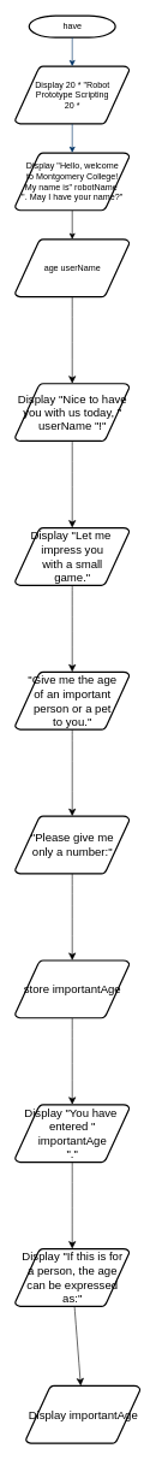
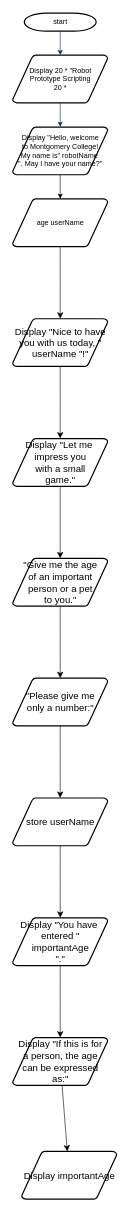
  <mxCell id="0" />
  <mxCell id="1" parent="0" />
- <mxCell id="2" value="have" style="shape=mxgraph.flowchart.terminator;strokeWidth=2;gradientColor=none;gradientDirection=north;fontStyle=0;html=1;" parent="1" vertex="1"><mxGeometry x="40" y="20" width="120" height="30" as="geometry" /></mxCell>
+ <mxCell id="2" value="start" style="shape=mxgraph.flowchart.terminator;strokeWidth=2;gradientColor=none;gradientDirection=north;fontStyle=0;html=1;" parent="1" vertex="1"><mxGeometry x="40" y="20" width="120" height="30" as="geometry" /></mxCell>
  <mxCell id="3" value="Display 20 * &quot;Robot&lt;br&gt;Prototype Scripting&lt;br&gt;20 *" style="shape=mxgraph.flowchart.data;strokeWidth=2;gradientColor=none;gradientDirection=north;fontStyle=0;html=1;" parent="1" vertex="1"><mxGeometry x="20.5" y="90" width="159" height="80" as="geometry" /></mxCell>
  <mxCell id="4" value="" style="edgeStyle=none;curved=1;rounded=0;orthogonalLoop=1;jettySize=auto;html=1;fontSize=12;startSize=8;endSize=8;" edge="1" parent="1" source="5" target="11"><mxGeometry relative="1" as="geometry" /></mxCell>
  <mxCell id="5" value="age userName" style="shape=mxgraph.flowchart.data;strokeWidth=2;gradientColor=none;gradientDirection=north;fontStyle=0;html=1;" parent="1" vertex="1"><mxGeometry x="20.5" y="330" width="159" height="80" as="geometry" /></mxCell>
  <mxCell id="6" style="edgeStyle=orthogonalEdgeStyle;rounded=0;orthogonalLoop=1;jettySize=auto;html=1;entryX=0.5;entryY=0;entryDx=0;entryDy=0;entryPerimeter=0;" parent="1" source="7" target="5" edge="1"><mxGeometry relative="1" as="geometry" /></mxCell>
  <mxCell id="7" value="Display &quot;Hello, welcome&lt;br&gt;to Montgomery College!&lt;br&gt;My name is&quot; robotName&amp;nbsp;&lt;br&gt;&quot;. May I have your name?&quot;" style="shape=mxgraph.flowchart.data;strokeWidth=2;gradientColor=none;gradientDirection=north;fontStyle=0;html=1;" parent="1" vertex="1"><mxGeometry x="20.5" y="210" width="159" height="80" as="geometry" /></mxCell>
  <mxCell id="8" style="fontStyle=1;strokeColor=#003366;strokeWidth=1;html=1;" parent="1" source="2" target="3" edge="1"><mxGeometry relative="1" as="geometry" /></mxCell>
  <mxCell id="9" style="fontStyle=1;strokeColor=#003366;strokeWidth=1;html=1;" parent="1" source="3" target="7" edge="1"><mxGeometry relative="1" as="geometry" /></mxCell>
  <mxCell id="10" value="" style="edgeStyle=none;curved=1;rounded=0;orthogonalLoop=1;jettySize=auto;html=1;fontSize=12;startSize=8;endSize=8;" edge="1" parent="1" source="11" target="13"><mxGeometry relative="1" as="geometry" /></mxCell>
  <mxCell id="11" value="Display &quot;Nice to have&lt;br&gt;you with us today, &quot;&lt;br&gt;userName &quot;!&quot;" style="shape=mxgraph.flowchart.data;strokeWidth=2;gradientColor=none;gradientDirection=north;fontStyle=0;html=1;fontSize=16;" vertex="1" parent="1"><mxGeometry x="20.5" y="530" width="159" height="80" as="geometry" /></mxCell>
  <mxCell id="12" value="" style="edgeStyle=none;curved=1;rounded=0;orthogonalLoop=1;jettySize=auto;html=1;fontSize=12;startSize=8;endSize=8;" edge="1" parent="1" source="13" target="15"><mxGeometry relative="1" as="geometry" /></mxCell>
  <mxCell id="13" value="Display &quot;Let me&amp;nbsp;&lt;br&gt;impress you&lt;br&gt;with a small&lt;br&gt;game.&quot;" style="shape=mxgraph.flowchart.data;strokeWidth=2;gradientColor=none;gradientDirection=north;fontStyle=0;html=1;fontSize=16;" vertex="1" parent="1"><mxGeometry x="20.5" y="730" width="159" height="80" as="geometry" /></mxCell>
  <mxCell id="14" value="" style="edgeStyle=none;curved=1;rounded=0;orthogonalLoop=1;jettySize=auto;html=1;fontSize=12;startSize=8;endSize=8;" edge="1" parent="1" source="15" target="17"><mxGeometry relative="1" as="geometry" /></mxCell>
  <mxCell id="15" value="&quot;Give me the age&lt;br&gt;of an important&lt;br&gt;person or a pet&lt;br&gt;to you.&quot;" style="shape=mxgraph.flowchart.data;strokeWidth=2;gradientColor=none;gradientDirection=north;fontStyle=0;html=1;fontSize=16;" vertex="1" parent="1"><mxGeometry x="20.5" y="930" width="159" height="80" as="geometry" /></mxCell>
  <mxCell id="16" value="" style="edgeStyle=none;curved=1;rounded=0;orthogonalLoop=1;jettySize=auto;html=1;fontSize=12;startSize=8;endSize=8;" edge="1" parent="1" source="17" target="19"><mxGeometry relative="1" as="geometry" /></mxCell>
  <mxCell id="17" value="&quot;Please give me&lt;br&gt;only a number:&quot;" style="shape=mxgraph.flowchart.data;strokeWidth=2;gradientColor=none;gradientDirection=north;fontStyle=0;html=1;fontSize=16;" vertex="1" parent="1"><mxGeometry x="20.5" y="1130" width="159" height="80" as="geometry" /></mxCell>
  <mxCell id="18" value="" style="edgeStyle=none;curved=1;rounded=0;orthogonalLoop=1;jettySize=auto;html=1;fontSize=12;startSize=8;endSize=8;" edge="1" parent="1" source="19" target="21"><mxGeometry relative="1" as="geometry" /></mxCell>
- <mxCell id="19" value="store importantAge" style="shape=mxgraph.flowchart.data;strokeWidth=2;gradientColor=none;gradientDirection=north;fontStyle=0;html=1;fontSize=16;" vertex="1" parent="1"><mxGeometry x="20.5" y="1330" width="159" height="80" as="geometry" /></mxCell>
+ <mxCell id="19" value="store userName" style="shape=mxgraph.flowchart.data;strokeWidth=2;gradientColor=none;gradientDirection=north;fontStyle=0;html=1;fontSize=16;" vertex="1" parent="1"><mxGeometry x="20.5" y="1330" width="159" height="80" as="geometry" /></mxCell>
  <mxCell id="20" value="" style="edgeStyle=none;curved=1;rounded=0;orthogonalLoop=1;jettySize=auto;html=1;fontSize=12;startSize=8;endSize=8;" edge="1" parent="1" source="21" target="23"><mxGeometry relative="1" as="geometry" /></mxCell>
  <mxCell id="21" value="Display &quot;You have&amp;nbsp;&lt;br&gt;entered &quot;&lt;br&gt;importantAge&lt;br&gt;&quot;.&quot;" style="shape=mxgraph.flowchart.data;strokeWidth=2;gradientColor=none;gradientDirection=north;fontStyle=0;html=1;fontSize=16;" vertex="1" parent="1"><mxGeometry x="20.5" y="1530" width="159" height="80" as="geometry" /></mxCell>
  <mxCell id="22" value="" style="edgeStyle=none;curved=1;rounded=0;orthogonalLoop=1;jettySize=auto;html=1;fontSize=12;startSize=8;endSize=8;" edge="1" parent="1" source="23" target="24"><mxGeometry relative="1" as="geometry" /></mxCell>
  <mxCell id="23" value="Display &quot;If this is for&lt;br&gt;a person, the age&lt;br&gt;can be expressed&lt;br&gt;as:&quot;" style="shape=mxgraph.flowchart.data;strokeWidth=2;gradientColor=none;gradientDirection=north;fontStyle=0;html=1;fontSize=16;" vertex="1" parent="1"><mxGeometry x="20.5" y="1730" width="159" height="80" as="geometry" /></mxCell>
  <mxCell id="24" value="Display importantAge" style="shape=mxgraph.flowchart.data;strokeWidth=2;gradientColor=none;gradientDirection=north;fontStyle=0;html=1;fontSize=16;" vertex="1" parent="1"><mxGeometry x="35.5" y="1920" width="159" height="80" as="geometry" /></mxCell>
